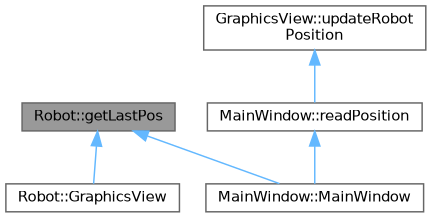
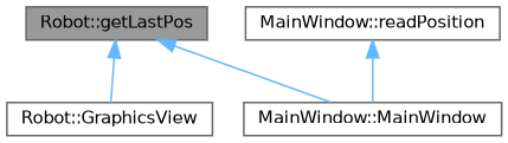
  digraph {
    rankdir=TB
    node [color=grey40 fillcolor=white fontname=Helvetica fontsize=10 shape=box style=filled]
    edge [color=steelblue1 dir=back fontname=Helvetica fontsize=10 labelfontname=Helvetica labelfontsize=10 style=solid]
    n1 [color=gray40 fillcolor=grey60 fontcolor=black height=0.2 label="Robot::getLastPos" width=0.4]
    n2 [height=0.2 label="Robot::GraphicsView" width=0.4]
    n3 [height=0.2 label="MainWindow::MainWindow" width=0.4]
-   n4 [height=0.2 label="GraphicsView::updateRobot\lPosition" width=0.4]
    n5 [height=0.2 label="MainWindow::readPosition" width=0.4]
    n1 -> n2
    n1 -> n3
-   n4 -> n5
    n5 -> n3
  }
